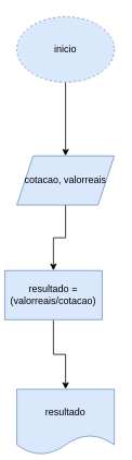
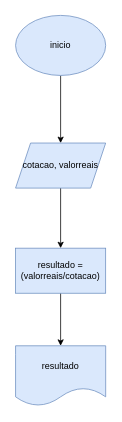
  <mxCell id="0" />
  <mxCell id="1" parent="0" />
  <mxCell id="2" value="" style="edgeStyle=orthogonalEdgeStyle;rounded=0;orthogonalLoop=1;jettySize=auto;html=1;" edge="1" parent="1" source="3" target="5"><mxGeometry relative="1" as="geometry" /></mxCell>
- <mxCell id="3" value="inicio" style="ellipse;whiteSpace=wrap;html=1;fillColor=#dae8fc;strokeColor=#6c8ebf;dashed=1;" vertex="1" parent="1"><mxGeometry x="20" y="20" width="120" height="80" as="geometry" /></mxCell>
+ <mxCell id="3" value="inicio" style="ellipse;whiteSpace=wrap;html=1;fillColor=#dae8fc;strokeColor=#6c8ebf;" vertex="1" parent="1"><mxGeometry x="20" y="20" width="120" height="80" as="geometry" /></mxCell>
  <mxCell id="4" value="" style="edgeStyle=orthogonalEdgeStyle;rounded=0;orthogonalLoop=1;jettySize=auto;html=1;" edge="1" parent="1" source="5" target="7"><mxGeometry relative="1" as="geometry" /></mxCell>
  <mxCell id="5" value="cotacao, valorreais" style="shape=parallelogram;perimeter=parallelogramPerimeter;whiteSpace=wrap;html=1;fixedSize=1;fillColor=#dae8fc;strokeColor=#6c8ebf;" vertex="1" parent="1"><mxGeometry x="20" y="190" width="120" height="60" as="geometry" /></mxCell>
  <mxCell id="6" value="" style="edgeStyle=orthogonalEdgeStyle;rounded=0;orthogonalLoop=1;jettySize=auto;html=1;" edge="1" parent="1" source="7" target="8"><mxGeometry relative="1" as="geometry" /></mxCell>
- <mxCell id="7" value="resultado = (valorreais/cotacao)" style="whiteSpace=wrap;html=1;fillColor=#dae8fc;strokeColor=#6c8ebf;" vertex="1" parent="1"><mxGeometry x="5" y="330" width="120" height="60" as="geometry" /></mxCell>
- <mxCell id="8" value="resultado" style="shape=document;whiteSpace=wrap;html=1;boundedLbl=1;fillColor=#dae8fc;strokeColor=#6c8ebf;" vertex="1" parent="1"><mxGeometry x="20" y="475" width="120" height="80" as="geometry" /></mxCell>
+ <mxCell id="7" value="resultado = (valorreais/cotacao)" style="whiteSpace=wrap;html=1;fillColor=#dae8fc;strokeColor=#6c8ebf;" vertex="1" parent="1"><mxGeometry x="20" y="330" width="120" height="60" as="geometry" /></mxCell>
+ <mxCell id="8" value="resultado" style="shape=document;whiteSpace=wrap;html=1;boundedLbl=1;fillColor=#dae8fc;strokeColor=#6c8ebf;" vertex="1" parent="1"><mxGeometry x="20" y="460" width="120" height="80" as="geometry" /></mxCell>
